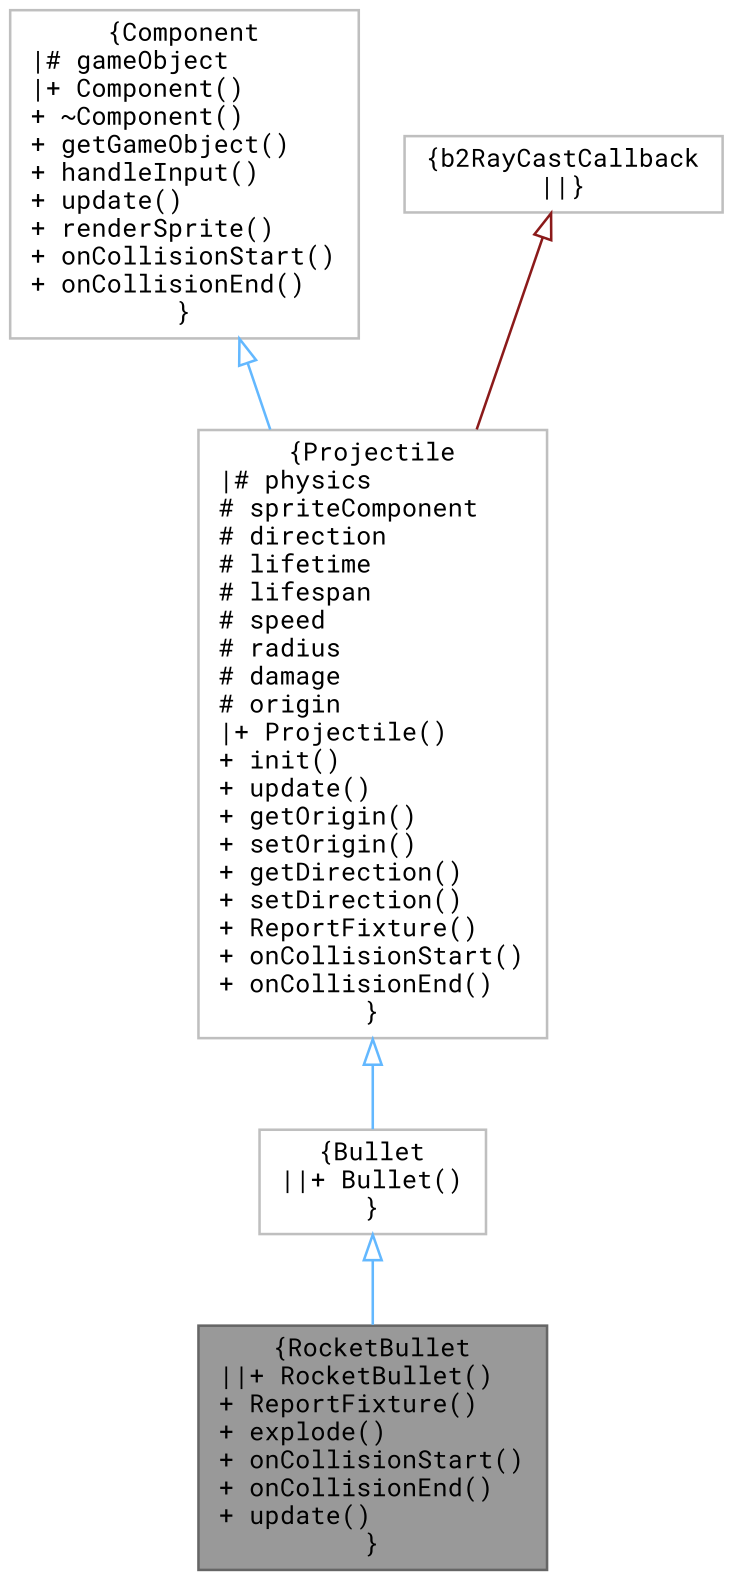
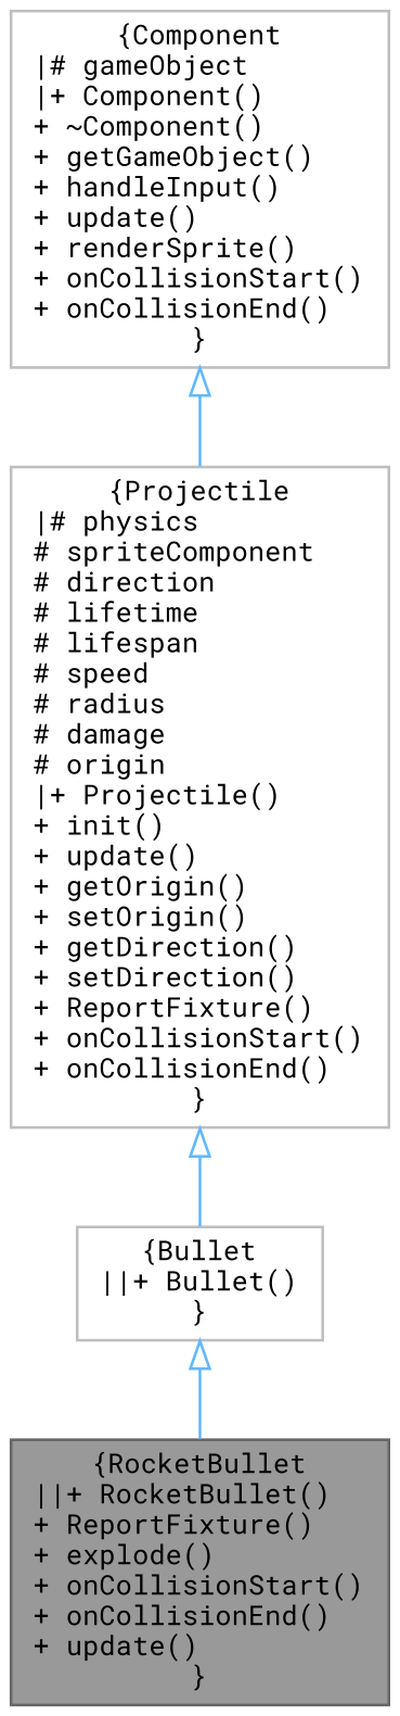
  digraph {
    fontname="Roboto Mono"
    node [color=grey75 fillcolor=white fontname="Roboto Mono" fontsize=10 shape=box style=filled]
    edge [arrowtail=onormal color=steelblue1 dir=back fontname="Roboto Mono" fontsize=10 labelfontname=Helvetica labelfontsize=10 style=solid]
    n1 [color=gray40 fillcolor=grey60 fontcolor=black height=0.2 label="{RocketBullet\n||+ RocketBullet()\l+ ReportFixture()\l+ explode()\l+ onCollisionStart()\l+ onCollisionEnd()\l+ update()\l}" width=0.4]
    n2 [height=0.2 label="{Bullet\n||+ Bullet()\l}" width=0.4]
    n3 [height=0.2 label="{Projectile\n|# physics\l# spriteComponent\l# direction\l# lifetime\l# lifespan\l# speed\l# radius\l# damage\l# origin\l|+ Projectile()\l+ init()\l+ update()\l+ getOrigin()\l+ setOrigin()\l+ getDirection()\l+ setDirection()\l+ ReportFixture()\l+ onCollisionStart()\l+ onCollisionEnd()\l}" width=0.4]
    n4 [height=0.2 label="{Component\n|# gameObject\l|+ Component()\l+ ~Component()\l+ getGameObject()\l+ handleInput()\l+ update()\l+ renderSprite()\l+ onCollisionStart()\l+ onCollisionEnd()\l}" width=0.4]
-   n5 [height=0.2 label="{b2RayCastCallback\n||}" width=0.4]
    n2 -> n1
    n3 -> n2
    n4 -> n3
-   n5 -> n3 [color=firebrick4]
  }
